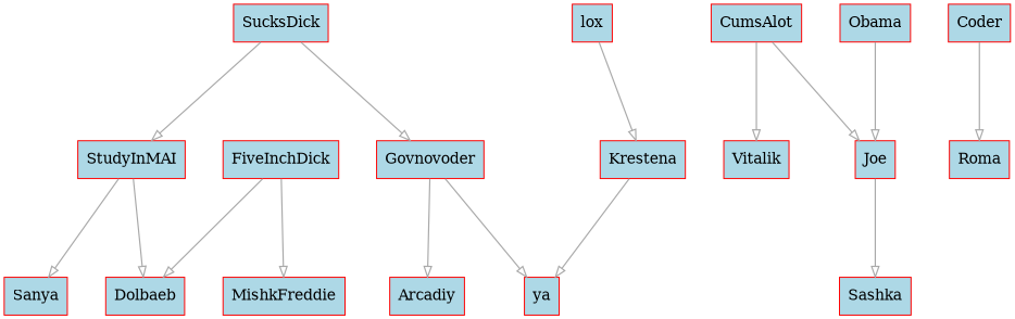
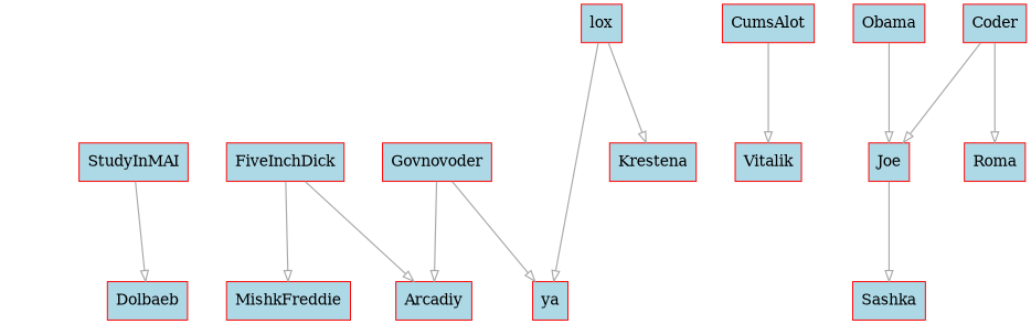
  digraph {
    color=green
    fillcolor=lightgreen
    fontname="Comic Sans MS"
    fontsize=20
    nodesep=0.5
    penwidth=2
    rankdir=TB
    ranksep=1.3
    style="rounded, filled"
    node [color=red fillcolor=lightblue shape=rectangle style=filled]
    edge [arrowhead=onormal arrowsize=1 color=darkgrey penwidth=1.2]
-   n1 [label=SucksDick width=0.2]
    n2 [label=StudyInMAI width=0.2]
    n3 [label=Govnovoder width=0.2]
    n4 [label=CumsAlot width=0.2]
    n5 [label=Vitalik width=0.2]
-   n6 [label=Sanya width=0.2]
    n7 [label=Dolbaeb width=0.2]
    n8 [label=Arcadiy width=0.2]
    n9 [label=ya width=0.2]
    n10 [label=FiveInchDick width=0.2]
    n11 [label=MishkFreddie width=0.2]
    n12 [label=lox width=0.2]
    n13 [label=Krestena width=0.2]
    n14 [label=Coder width=0.2]
    n15 [label=Roma width=0.2]
    n16 [label=Joe width=0.2]
    n17 [label=Sashka width=0.2]
    n18 [label=Obama width=0.2]
-   n1 -> n2
-   n1 -> n3
-   n2 -> n6
    n2 -> n7
    n3 -> n8
    n3 -> n9
    n4 -> n5
-   n10 -> n7
+   n10 -> n8
    n10 -> n11
-   n13 -> n9
+   n12 -> n9
    n12 -> n13
    n14 -> n15
-   n4 -> n16
+   n14 -> n16
    n16 -> n17
    n18 -> n16
  }
